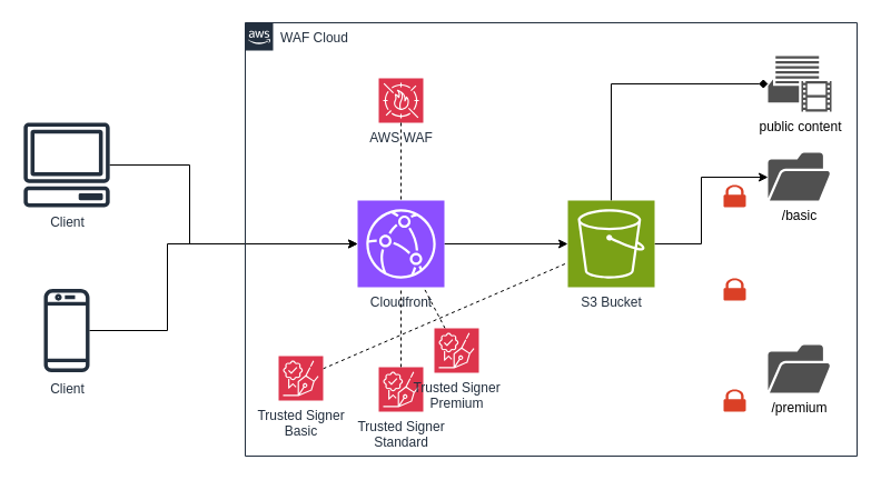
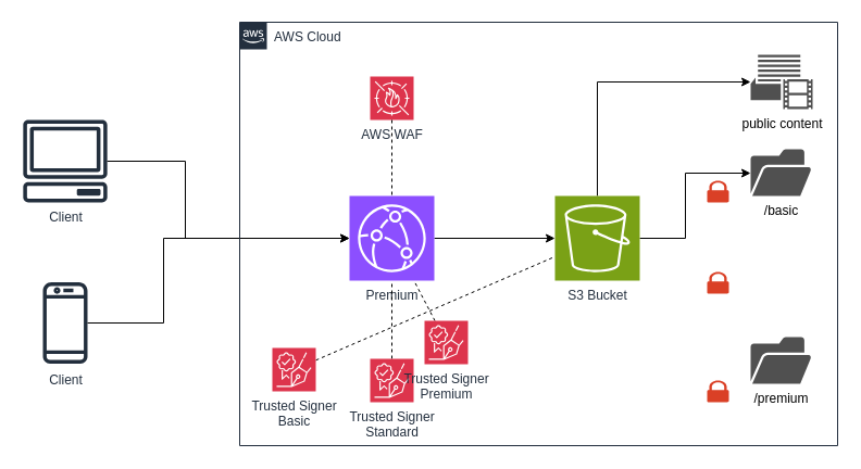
  <mxCell id="0" />
  <mxCell id="1" parent="0" />
  <mxCell id="2" value="Client" style="sketch=0;outlineConnect=0;fontColor=#232F3E;gradientColor=none;fillColor=#232F3D;strokeColor=none;dashed=0;verticalLabelPosition=bottom;verticalAlign=top;align=center;html=1;fontSize=12;fontStyle=0;aspect=fixed;pointerEvents=1;shape=mxgraph.aws4.client;" vertex="1" parent="1"><mxGeometry x="20.5" y="110" width="78" height="76" as="geometry" /></mxCell>
  <mxCell id="3" value="Client" style="sketch=0;outlineConnect=0;fontColor=#232F3E;gradientColor=none;fillColor=#232F3D;strokeColor=none;dashed=0;verticalLabelPosition=bottom;verticalAlign=top;align=center;html=1;fontSize=12;fontStyle=0;aspect=fixed;pointerEvents=1;shape=mxgraph.aws4.mobile_client;" vertex="1" parent="1"><mxGeometry x="39" y="258" width="41" height="78" as="geometry" /></mxCell>
  <mxCell id="4" style="edgeStyle=orthogonalEdgeStyle;rounded=0;orthogonalLoop=1;jettySize=auto;html=1;" edge="1" parent="1" source="17" target="7"><mxGeometry relative="1" as="geometry" /></mxCell>
  <mxCell id="5" style="edgeStyle=orthogonalEdgeStyle;rounded=0;orthogonalLoop=1;jettySize=auto;html=1;" edge="1" parent="1" source="7" target="8"><mxGeometry relative="1" as="geometry"><Array as="points"><mxPoint x="630" y="219" /><mxPoint x="630" y="159" /></Array></mxGeometry></mxCell>
- <mxCell id="6" style="edgeStyle=orthogonalEdgeStyle;rounded=0;orthogonalLoop=1;jettySize=auto;html=1;endArrow=diamond;" edge="1" parent="1" source="7" target="10"><mxGeometry relative="1" as="geometry"><Array as="points"><mxPoint x="549" y="75" /></Array></mxGeometry></mxCell>
+ <mxCell id="6" style="edgeStyle=orthogonalEdgeStyle;rounded=0;orthogonalLoop=1;jettySize=auto;html=1;" edge="1" parent="1" source="7" target="10"><mxGeometry relative="1" as="geometry"><Array as="points"><mxPoint x="549" y="75" /></Array></mxGeometry></mxCell>
  <mxCell id="7" value="S3 Bucket" style="sketch=0;points=[[0,0,0],[0.25,0,0],[0.5,0,0],[0.75,0,0],[1,0,0],[0,1,0],[0.25,1,0],[0.5,1,0],[0.75,1,0],[1,1,0],[0,0.25,0],[0,0.5,0],[0,0.75,0],[1,0.25,0],[1,0.5,0],[1,0.75,0]];outlineConnect=0;fontColor=#232F3E;fillColor=#7AA116;strokeColor=#ffffff;dashed=0;verticalLabelPosition=bottom;verticalAlign=top;align=center;html=1;fontSize=12;fontStyle=0;aspect=fixed;shape=mxgraph.aws4.resourceIcon;resIcon=mxgraph.aws4.s3;" vertex="1" parent="1"><mxGeometry x="510" y="180" width="78" height="78" as="geometry" /></mxCell>
  <mxCell id="8" value="/basic" style="sketch=0;pointerEvents=1;shadow=0;dashed=0;html=1;strokeColor=none;fillColor=#505050;labelPosition=center;verticalLabelPosition=bottom;verticalAlign=top;outlineConnect=0;align=center;shape=mxgraph.office.concepts.folder_open;" vertex="1" parent="1"><mxGeometry x="690" y="137" width="56" height="43" as="geometry" /></mxCell>
  <mxCell id="9" value="/premium" style="sketch=0;pointerEvents=1;shadow=0;dashed=0;html=1;strokeColor=none;fillColor=#505050;labelPosition=center;verticalLabelPosition=bottom;verticalAlign=top;outlineConnect=0;align=center;shape=mxgraph.office.concepts.folder_open;" vertex="1" parent="1"><mxGeometry x="690" y="310" width="56" height="43" as="geometry" /></mxCell>
  <mxCell id="10" value="public content" style="sketch=0;pointerEvents=1;shadow=0;dashed=0;html=1;strokeColor=none;fillColor=#505050;labelPosition=center;verticalLabelPosition=bottom;verticalAlign=top;outlineConnect=0;align=center;shape=mxgraph.office.communications.video_workload;" vertex="1" parent="1"><mxGeometry x="690" y="50" width="57" height="50" as="geometry" /></mxCell>
  <mxCell id="11" value="" style="sketch=0;pointerEvents=1;shadow=0;dashed=0;html=1;strokeColor=none;labelPosition=center;verticalLabelPosition=bottom;verticalAlign=top;outlineConnect=0;align=center;shape=mxgraph.office.security.lock_protected;fillColor=#DA4026;" vertex="1" parent="1"><mxGeometry x="650" y="166" width="20" height="20" as="geometry" /></mxCell>
  <mxCell id="12" value="" style="sketch=0;pointerEvents=1;shadow=0;dashed=0;html=1;strokeColor=none;labelPosition=center;verticalLabelPosition=bottom;verticalAlign=top;outlineConnect=0;align=center;shape=mxgraph.office.security.lock_protected;fillColor=#DA4026;" vertex="1" parent="1"><mxGeometry x="650" y="250" width="20" height="20" as="geometry" /></mxCell>
  <mxCell id="13" value="" style="sketch=0;pointerEvents=1;shadow=0;dashed=0;html=1;strokeColor=none;labelPosition=center;verticalLabelPosition=bottom;verticalAlign=top;outlineConnect=0;align=center;shape=mxgraph.office.security.lock_protected;fillColor=#DA4026;" vertex="1" parent="1"><mxGeometry x="650" y="350" width="20" height="20" as="geometry" /></mxCell>
  <mxCell id="14" style="edgeStyle=orthogonalEdgeStyle;rounded=0;orthogonalLoop=1;jettySize=auto;html=1;entryX=0;entryY=0.5;entryDx=0;entryDy=0;entryPerimeter=0;" edge="1" parent="1" source="2" target="17"><mxGeometry relative="1" as="geometry"><Array as="points"><mxPoint x="170" y="148" /><mxPoint x="170" y="219" /></Array></mxGeometry></mxCell>
  <mxCell id="15" style="edgeStyle=orthogonalEdgeStyle;rounded=0;orthogonalLoop=1;jettySize=auto;html=1;entryX=0;entryY=0.5;entryDx=0;entryDy=0;entryPerimeter=0;" edge="1" parent="1" source="3" target="17"><mxGeometry relative="1" as="geometry"><Array as="points"><mxPoint x="150" y="297" /><mxPoint x="150" y="219" /></Array></mxGeometry></mxCell>
- <mxCell id="16" value="WAF Cloud" style="points=[[0,0],[0.25,0],[0.5,0],[0.75,0],[1,0],[1,0.25],[1,0.5],[1,0.75],[1,1],[0.75,1],[0.5,1],[0.25,1],[0,1],[0,0.75],[0,0.5],[0,0.25]];outlineConnect=0;gradientColor=none;html=1;whiteSpace=wrap;fontSize=12;fontStyle=0;container=1;pointerEvents=0;collapsible=0;recursiveResize=0;shape=mxgraph.aws4.group;grIcon=mxgraph.aws4.group_aws_cloud_alt;strokeColor=#232F3E;fillColor=none;verticalAlign=top;align=left;spacingLeft=30;fontColor=#232F3E;dashed=0;fontFamily=Helvetica;labelBackgroundColor=default;" vertex="1" parent="1"><mxGeometry x="220" y="20" width="550" height="390" as="geometry" /></mxCell>
- <mxCell id="17" value="Cloudfront" style="sketch=0;points=[[0,0,0],[0.25,0,0],[0.5,0,0],[0.75,0,0],[1,0,0],[0,1,0],[0.25,1,0],[0.5,1,0],[0.75,1,0],[1,1,0],[0,0.25,0],[0,0.5,0],[0,0.75,0],[1,0.25,0],[1,0.5,0],[1,0.75,0]];outlineConnect=0;fontColor=#232F3E;fillColor=#8C4FFF;strokeColor=#ffffff;dashed=0;verticalLabelPosition=bottom;verticalAlign=top;align=center;html=1;fontSize=12;fontStyle=0;aspect=fixed;shape=mxgraph.aws4.resourceIcon;resIcon=mxgraph.aws4.cloudfront;" vertex="1" parent="16"><mxGeometry x="101" y="160" width="78" height="78" as="geometry" /></mxCell>
+ <mxCell id="16" value="AWS Cloud" style="points=[[0,0],[0.25,0],[0.5,0],[0.75,0],[1,0],[1,0.25],[1,0.5],[1,0.75],[1,1],[0.75,1],[0.5,1],[0.25,1],[0,1],[0,0.75],[0,0.5],[0,0.25]];outlineConnect=0;gradientColor=none;html=1;whiteSpace=wrap;fontSize=12;fontStyle=0;container=1;pointerEvents=0;collapsible=0;recursiveResize=0;shape=mxgraph.aws4.group;grIcon=mxgraph.aws4.group_aws_cloud_alt;strokeColor=#232F3E;fillColor=none;verticalAlign=top;align=left;spacingLeft=30;fontColor=#232F3E;dashed=0;fontFamily=Helvetica;labelBackgroundColor=default;" vertex="1" parent="1"><mxGeometry x="220" y="20" width="550" height="390" as="geometry" /></mxCell>
+ <mxCell id="17" value="Premium" style="sketch=0;points=[[0,0,0],[0.25,0,0],[0.5,0,0],[0.75,0,0],[1,0,0],[0,1,0],[0.25,1,0],[0.5,1,0],[0.75,1,0],[1,1,0],[0,0.25,0],[0,0.5,0],[0,0.75,0],[1,0.25,0],[1,0.5,0],[1,0.75,0]];outlineConnect=0;fontColor=#232F3E;fillColor=#8C4FFF;strokeColor=#ffffff;dashed=0;verticalLabelPosition=bottom;verticalAlign=top;align=center;html=1;fontSize=12;fontStyle=0;aspect=fixed;shape=mxgraph.aws4.resourceIcon;resIcon=mxgraph.aws4.cloudfront;" vertex="1" parent="16"><mxGeometry x="101" y="160" width="78" height="78" as="geometry" /></mxCell>
  <mxCell id="18" style="rounded=0;orthogonalLoop=1;jettySize=auto;html=1;dashed=1;endArrow=none;endFill=0;" edge="1" parent="16" source="19" target="7"><mxGeometry relative="1" as="geometry" /></mxCell>
  <mxCell id="19" value="Trusted Signer&lt;div&gt;Basic&lt;/div&gt;" style="sketch=0;points=[[0,0,0],[0.25,0,0],[0.5,0,0],[0.75,0,0],[1,0,0],[0,1,0],[0.25,1,0],[0.5,1,0],[0.75,1,0],[1,1,0],[0,0.25,0],[0,0.5,0],[0,0.75,0],[1,0.25,0],[1,0.5,0],[1,0.75,0]];outlineConnect=0;fontColor=#232F3E;fillColor=#DD344C;strokeColor=#ffffff;dashed=0;verticalLabelPosition=bottom;verticalAlign=top;align=center;html=1;fontSize=12;fontStyle=0;aspect=fixed;shape=mxgraph.aws4.resourceIcon;resIcon=mxgraph.aws4.signer;" vertex="1" parent="16"><mxGeometry x="30" y="300" width="40" height="40" as="geometry" /></mxCell>
  <mxCell id="20" style="edgeStyle=none;shape=connector;rounded=0;orthogonalLoop=1;jettySize=auto;html=1;dashed=1;strokeColor=default;align=center;verticalAlign=middle;fontFamily=Helvetica;fontSize=11;fontColor=default;labelBackgroundColor=default;endArrow=none;endFill=0;" edge="1" parent="16" source="21" target="17"><mxGeometry relative="1" as="geometry" /></mxCell>
  <mxCell id="21" value="Trusted Signer&lt;div&gt;Standard&lt;/div&gt;" style="sketch=0;points=[[0,0,0],[0.25,0,0],[0.5,0,0],[0.75,0,0],[1,0,0],[0,1,0],[0.25,1,0],[0.5,1,0],[0.75,1,0],[1,1,0],[0,0.25,0],[0,0.5,0],[0,0.75,0],[1,0.25,0],[1,0.5,0],[1,0.75,0]];outlineConnect=0;fontColor=#232F3E;fillColor=#DD344C;strokeColor=#ffffff;dashed=0;verticalLabelPosition=bottom;verticalAlign=top;align=center;html=1;fontSize=12;fontStyle=0;aspect=fixed;shape=mxgraph.aws4.resourceIcon;resIcon=mxgraph.aws4.signer;" vertex="1" parent="16"><mxGeometry x="120" y="310" width="40" height="40" as="geometry" /></mxCell>
  <mxCell id="22" style="edgeStyle=none;shape=connector;rounded=0;orthogonalLoop=1;jettySize=auto;html=1;dashed=1;strokeColor=default;align=center;verticalAlign=middle;fontFamily=Helvetica;fontSize=11;fontColor=default;labelBackgroundColor=default;endArrow=none;endFill=0;" edge="1" parent="16" source="23" target="17"><mxGeometry relative="1" as="geometry" /></mxCell>
  <mxCell id="23" value="Trusted Signer&lt;div&gt;Premium&lt;/div&gt;" style="sketch=0;points=[[0,0,0],[0.25,0,0],[0.5,0,0],[0.75,0,0],[1,0,0],[0,1,0],[0.25,1,0],[0.5,1,0],[0.75,1,0],[1,1,0],[0,0.25,0],[0,0.5,0],[0,0.75,0],[1,0.25,0],[1,0.5,0],[1,0.75,0]];outlineConnect=0;fontColor=#232F3E;fillColor=#DD344C;strokeColor=#ffffff;dashed=0;verticalLabelPosition=bottom;verticalAlign=top;align=center;html=1;fontSize=12;fontStyle=0;aspect=fixed;shape=mxgraph.aws4.resourceIcon;resIcon=mxgraph.aws4.signer;" vertex="1" parent="16"><mxGeometry x="170" y="275" width="40" height="40" as="geometry" /></mxCell>
  <mxCell id="24" value="AWS WAF" style="sketch=0;points=[[0,0,0],[0.25,0,0],[0.5,0,0],[0.75,0,0],[1,0,0],[0,1,0],[0.25,1,0],[0.5,1,0],[0.75,1,0],[1,1,0],[0,0.25,0],[0,0.5,0],[0,0.75,0],[1,0.25,0],[1,0.5,0],[1,0.75,0]];outlineConnect=0;fontColor=#232F3E;fillColor=#DD344C;strokeColor=#ffffff;dashed=0;verticalLabelPosition=bottom;verticalAlign=top;align=center;html=1;fontSize=12;fontStyle=0;aspect=fixed;shape=mxgraph.aws4.resourceIcon;resIcon=mxgraph.aws4.waf;fontFamily=Helvetica;labelBackgroundColor=default;" vertex="1" parent="16"><mxGeometry x="120" y="50" width="40" height="40" as="geometry" /></mxCell>
  <mxCell id="25" style="edgeStyle=none;shape=connector;rounded=0;orthogonalLoop=1;jettySize=auto;html=1;entryX=0.5;entryY=0;entryDx=0;entryDy=0;entryPerimeter=0;dashed=1;strokeColor=default;align=center;verticalAlign=middle;fontFamily=Helvetica;fontSize=11;fontColor=default;labelBackgroundColor=default;endArrow=none;endFill=0;" edge="1" parent="16" source="24" target="17"><mxGeometry relative="1" as="geometry" /></mxCell>
